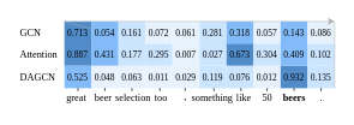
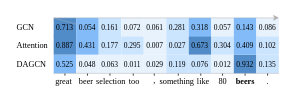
  <mxCell id="0" />
  <mxCell id="1" parent="0" />
  <mxCell id="2" value="&lt;font style=&quot;font-size: 10px;&quot;&gt;0.525&lt;/font&gt;" style="whiteSpace=wrap;html=1;strokeColor=none;fillColor=#82BBF8;fontSize=10;fontFamily=Times New Roman;" parent="1" vertex="1"><mxGeometry x="71" y="72" width="30" height="25" as="geometry" /></mxCell>
  <mxCell id="3" value="&lt;font style=&quot;font-size: 10px;&quot;&gt;0.048&lt;/font&gt;" style="whiteSpace=wrap;html=1;fillColor=#E7F2FD;strokeColor=none;fontSize=10;fontFamily=Times New Roman;" parent="1" vertex="1"><mxGeometry x="101" y="72" width="30" height="25" as="geometry" /></mxCell>
  <mxCell id="4" value="&lt;font style=&quot;font-size: 10px;&quot;&gt;0.063&lt;/font&gt;" style="whiteSpace=wrap;html=1;strokeColor=none;fillColor=#E7F2FD;fontSize=10;fontFamily=Times New Roman;" parent="1" vertex="1"><mxGeometry x="131" y="72" width="30" height="25" as="geometry" /></mxCell>
  <mxCell id="5" value="&lt;font style=&quot;font-size: 10px;&quot;&gt;0.011&lt;/font&gt;" style="whiteSpace=wrap;html=1;fillColor=#E7F2FD;strokeColor=none;fontSize=10;fontFamily=Times New Roman;" parent="1" vertex="1"><mxGeometry x="161" y="72" width="30" height="25" as="geometry" /></mxCell>
  <mxCell id="6" value="&lt;font style=&quot;font-size: 10px;&quot;&gt;0.029&lt;/font&gt;" style="whiteSpace=wrap;html=1;strokeColor=none;fillColor=#E7F2FD;fontSize=10;fontFamily=Times New Roman;" parent="1" vertex="1"><mxGeometry x="191" y="72" width="30" height="25" as="geometry" /></mxCell>
  <mxCell id="7" value="&lt;font style=&quot;font-size: 10px;&quot;&gt;0.119&lt;/font&gt;" style="whiteSpace=wrap;html=1;fillColor=#CCE5FF;strokeColor=none;fontSize=10;fontFamily=Times New Roman;" parent="1" vertex="1"><mxGeometry x="221" y="72" width="30" height="25" as="geometry" /></mxCell>
  <mxCell id="8" value="&lt;font style=&quot;font-size: 10px;&quot;&gt;0.076&lt;/font&gt;" style="whiteSpace=wrap;html=1;strokeColor=none;fillColor=#CCE5FF;fontSize=10;fontFamily=Times New Roman;" parent="1" vertex="1"><mxGeometry x="251" y="72" width="30" height="25" as="geometry" /></mxCell>
  <mxCell id="9" value="&lt;font style=&quot;font-size: 10px;&quot;&gt;0.012&lt;/font&gt;" style="whiteSpace=wrap;html=1;fillColor=#E7F2FD;strokeColor=none;fontSize=10;fontFamily=Times New Roman;" parent="1" vertex="1"><mxGeometry x="281" y="72" width="30" height="25" as="geometry" /></mxCell>
  <mxCell id="10" value="&lt;font style=&quot;font-size: 10px;&quot;&gt;0.932&lt;/font&gt;" style="whiteSpace=wrap;html=1;strokeColor=none;fillColor=#518CC9;fontSize=10;fontFamily=Times New Roman;" parent="1" vertex="1"><mxGeometry x="311" y="72" width="30" height="25" as="geometry" /></mxCell>
  <mxCell id="11" value="&lt;font style=&quot;font-size: 10px;&quot;&gt;0.135&lt;/font&gt;" style="whiteSpace=wrap;html=1;fillColor=#cce5ff;strokeColor=none;fontSize=10;fontFamily=Times New Roman;" parent="1" vertex="1"><mxGeometry x="341" y="72" width="30" height="25" as="geometry" /></mxCell>
  <mxCell id="12" value="&lt;font style=&quot;font-size: 11px;&quot;&gt;beer&lt;/font&gt;" style="text;html=1;align=center;verticalAlign=bottom;resizable=0;points=[];autosize=1;strokeColor=none;fillColor=none;fontSize=11;fontFamily=Times New Roman;" parent="1" vertex="1"><mxGeometry x="94" y="86" width="40" height="30" as="geometry" /></mxCell>
  <mxCell id="13" value="&lt;font style=&quot;font-size: 11px;&quot;&gt;selection&lt;/font&gt;" style="text;html=1;align=center;verticalAlign=bottom;resizable=0;points=[];autosize=1;strokeColor=none;fillColor=none;fontSize=11;fontFamily=Times New Roman;" parent="1" vertex="1"><mxGeometry x="117" y="86" width="60" height="30" as="geometry" /></mxCell>
  <mxCell id="14" value="&lt;font style=&quot;font-size: 11px;&quot;&gt;too&lt;/font&gt;" style="text;html=1;align=center;verticalAlign=bottom;resizable=0;points=[];autosize=1;strokeColor=none;fillColor=none;fontSize=11;fontFamily=Times New Roman;" parent="1" vertex="1"><mxGeometry x="158" y="86" width="40" height="30" as="geometry" /></mxCell>
  <mxCell id="15" value="&lt;font style=&quot;font-size: 11px;&quot;&gt;,&lt;/font&gt;" style="text;html=1;align=center;verticalAlign=bottom;resizable=0;points=[];autosize=1;strokeColor=none;fillColor=none;fontSize=11;fontFamily=Times New Roman;" parent="1" vertex="1"><mxGeometry x="190" y="85" width="30" height="30" as="geometry" /></mxCell>
  <mxCell id="16" value="&lt;font style=&quot;font-size: 11px;&quot;&gt;something&lt;/font&gt;" style="text;html=1;align=center;verticalAlign=bottom;resizable=0;points=[];autosize=1;strokeColor=none;fillColor=none;fontSize=11;fontFamily=Times New Roman;" parent="1" vertex="1"><mxGeometry x="200" y="86" width="70" height="30" as="geometry" /></mxCell>
  <mxCell id="17" value="&lt;span style=&quot;font-size: 11px;&quot;&gt;like&lt;/span&gt;" style="text;html=1;align=center;verticalAlign=bottom;resizable=0;points=[];autosize=1;strokeColor=none;fillColor=none;fontSize=11;fontFamily=Times New Roman;" parent="1" vertex="1"><mxGeometry x="250" y="86" width="40" height="30" as="geometry" /></mxCell>
- <mxCell id="18" value="&lt;span style=&quot;font-size: 11px;&quot;&gt;50&lt;/span&gt;" style="text;html=1;align=center;verticalAlign=bottom;resizable=0;points=[];autosize=1;strokeColor=none;fillColor=none;fontSize=11;fontFamily=Times New Roman;" parent="1" vertex="1"><mxGeometry x="281" y="86" width="30" height="30" as="geometry" /></mxCell>
+ <mxCell id="18" value="&lt;span style=&quot;font-size: 11px;&quot;&gt;80&lt;/span&gt;" style="text;html=1;align=center;verticalAlign=bottom;resizable=0;points=[];autosize=1;strokeColor=none;fillColor=none;fontSize=11;fontFamily=Times New Roman;" parent="1" vertex="1"><mxGeometry x="281" y="86" width="30" height="30" as="geometry" /></mxCell>
  <mxCell id="19" value="&lt;span style=&quot;font-size: 11px;&quot;&gt;&lt;b style=&quot;font-size: 11px;&quot;&gt;beers&lt;/b&gt;&lt;/span&gt;" style="text;html=1;align=center;verticalAlign=bottom;resizable=0;points=[];autosize=1;strokeColor=none;fillColor=none;fontSize=11;fontFamily=Times New Roman;" parent="1" vertex="1"><mxGeometry x="301" y="86" width="50" height="30" as="geometry" /></mxCell>
  <mxCell id="20" value="&lt;span style=&quot;font-size: 11px;&quot;&gt;.&lt;/span&gt;" style="text;html=1;align=center;verticalAlign=bottom;resizable=0;points=[];autosize=1;strokeColor=none;fillColor=none;fontSize=11;fontFamily=Times New Roman;" parent="1" vertex="1"><mxGeometry x="341" y="86" width="30" height="30" as="geometry" /></mxCell>
  <mxCell id="21" value="&lt;font style=&quot;font-size: 10px;&quot;&gt;0.887&lt;/font&gt;" style="whiteSpace=wrap;html=1;strokeColor=none;fillColor=#518CC9;fontSize=10;fontFamily=Times New Roman;" parent="1" vertex="1"><mxGeometry x="71" y="47" width="30" height="25" as="geometry" /></mxCell>
  <mxCell id="22" value="&lt;font style=&quot;font-size: 10px;&quot;&gt;0.431&lt;/font&gt;" style="whiteSpace=wrap;html=1;fillColor=#82BBF8;strokeColor=none;fontSize=10;fontFamily=Times New Roman;" parent="1" vertex="1"><mxGeometry x="101" y="47" width="30" height="25" as="geometry" /></mxCell>
  <mxCell id="23" value="&lt;font style=&quot;font-size: 10px;&quot;&gt;0.177&lt;/font&gt;" style="whiteSpace=wrap;html=1;strokeColor=none;fillColor=#cce5ff;fontSize=10;fontFamily=Times New Roman;" parent="1" vertex="1"><mxGeometry x="131" y="47" width="30" height="25" as="geometry" /></mxCell>
  <mxCell id="24" value="&lt;font style=&quot;font-size: 10px;&quot;&gt;0.295&lt;/font&gt;" style="whiteSpace=wrap;html=1;fillColor=#cce5ff;strokeColor=none;fontSize=10;fontFamily=Times New Roman;" parent="1" vertex="1"><mxGeometry x="161" y="47" width="30" height="25" as="geometry" /></mxCell>
  <mxCell id="25" value="&lt;font style=&quot;font-size: 10px;&quot;&gt;0.007&lt;/font&gt;" style="whiteSpace=wrap;html=1;strokeColor=none;fillColor=#e7f2fd;fontSize=10;fontFamily=Times New Roman;" parent="1" vertex="1"><mxGeometry x="191" y="47" width="30" height="25" as="geometry" /></mxCell>
  <mxCell id="26" value="&lt;font style=&quot;font-size: 10px;&quot;&gt;0.027&lt;/font&gt;" style="whiteSpace=wrap;html=1;fillColor=#CCE5FF;strokeColor=none;fontSize=10;fontFamily=Times New Roman;" parent="1" vertex="1"><mxGeometry x="221" y="47" width="30" height="25" as="geometry" /></mxCell>
  <mxCell id="27" value="&lt;font style=&quot;font-size: 10px;&quot;&gt;0.673&lt;/font&gt;" style="whiteSpace=wrap;html=1;strokeColor=none;fillColor=#518CC9;fontSize=10;fontFamily=Times New Roman;" parent="1" vertex="1"><mxGeometry x="251" y="47" width="30" height="25" as="geometry" /></mxCell>
  <mxCell id="28" value="&lt;font style=&quot;font-size: 10px;&quot;&gt;0.304&lt;/font&gt;" style="whiteSpace=wrap;html=1;fillColor=#cce5ff;strokeColor=none;fontSize=10;fontFamily=Times New Roman;" parent="1" vertex="1"><mxGeometry x="281" y="47" width="30" height="25" as="geometry" /></mxCell>
  <mxCell id="29" value="&lt;font style=&quot;font-size: 10px;&quot;&gt;0.409&lt;/font&gt;" style="whiteSpace=wrap;html=1;strokeColor=none;fillColor=#82BBF8;fontSize=10;fontFamily=Times New Roman;" parent="1" vertex="1"><mxGeometry x="311" y="47" width="30" height="25" as="geometry" /></mxCell>
  <mxCell id="30" value="&lt;font style=&quot;font-size: 10px;&quot;&gt;0.102&lt;/font&gt;" style="whiteSpace=wrap;html=1;fillColor=#cce5ff;strokeColor=none;fontSize=10;fontFamily=Times New Roman;" parent="1" vertex="1"><mxGeometry x="341" y="47" width="30" height="25" as="geometry" /></mxCell>
  <mxCell id="31" value="&lt;font style=&quot;font-size: 10px;&quot;&gt;0.713&lt;/font&gt;" style="whiteSpace=wrap;html=1;strokeColor=none;fillColor=#518CC9;fontSize=10;fontFamily=Times New Roman;" parent="1" vertex="1"><mxGeometry x="71" y="23" width="30" height="25" as="geometry" /></mxCell>
  <mxCell id="32" value="&lt;font style=&quot;font-size: 10px;&quot;&gt;0.054&lt;/font&gt;" style="whiteSpace=wrap;html=1;fillColor=#82bbf8;strokeColor=none;fontSize=10;fontFamily=Times New Roman;" parent="1" vertex="1"><mxGeometry x="101" y="23" width="30" height="25" as="geometry" /></mxCell>
  <mxCell id="33" value="0.161" style="whiteSpace=wrap;html=1;strokeColor=none;fillColor=#CCE5FF;fontSize=10;fontFamily=Times New Roman;" parent="1" vertex="1"><mxGeometry x="131" y="23" width="30" height="25" as="geometry" /></mxCell>
  <mxCell id="34" value="&lt;font style=&quot;font-size: 10px;&quot;&gt;0.072&lt;/font&gt;" style="whiteSpace=wrap;html=1;fillColor=#E7F2FD;strokeColor=none;fontSize=10;fontFamily=Times New Roman;" parent="1" vertex="1"><mxGeometry x="161" y="23" width="30" height="25" as="geometry" /></mxCell>
  <mxCell id="35" value="&lt;font style=&quot;font-size: 10px;&quot;&gt;0.061&lt;/font&gt;" style="whiteSpace=wrap;html=1;strokeColor=none;fillColor=#E7F2FD;fontSize=10;fontFamily=Times New Roman;" parent="1" vertex="1"><mxGeometry x="191" y="23" width="30" height="25" as="geometry" /></mxCell>
  <mxCell id="36" value="0.281" style="whiteSpace=wrap;html=1;fillColor=#cce5ff;strokeColor=none;fontSize=10;fontFamily=Times New Roman;" parent="1" vertex="1"><mxGeometry x="221" y="23" width="30" height="25" as="geometry" /></mxCell>
  <mxCell id="37" value="&lt;font style=&quot;font-size: 10px;&quot;&gt;0.318&lt;/font&gt;" style="whiteSpace=wrap;html=1;strokeColor=none;fillColor=#82BBF8;fontSize=10;fontFamily=Times New Roman;" parent="1" vertex="1"><mxGeometry x="251" y="23" width="30" height="25" as="geometry" /></mxCell>
  <mxCell id="38" value="&lt;font style=&quot;font-size: 10px;&quot;&gt;0.057&lt;/font&gt;" style="whiteSpace=wrap;html=1;fillColor=#E7F2FD;strokeColor=none;fontSize=10;fontFamily=Times New Roman;" parent="1" vertex="1"><mxGeometry x="281" y="23" width="30" height="25" as="geometry" /></mxCell>
  <mxCell id="39" value="&lt;font style=&quot;font-size: 10px;&quot;&gt;0.143&lt;/font&gt;" style="whiteSpace=wrap;html=1;strokeColor=none;fillColor=#82BBF8;fontSize=10;fontFamily=Times New Roman;" parent="1" vertex="1"><mxGeometry x="311" y="23" width="30" height="25" as="geometry" /></mxCell>
  <mxCell id="40" value="&lt;font style=&quot;font-size: 10px;&quot;&gt;0.086&lt;/font&gt;" style="whiteSpace=wrap;html=1;fillColor=#E7F2FD;strokeColor=none;fontSize=10;fontFamily=Times New Roman;" parent="1" vertex="1"><mxGeometry x="341" y="23" width="30" height="25" as="geometry" /></mxCell>
  <mxCell id="41" value="DAGCN" style="text;html=1;align=left;verticalAlign=middle;resizable=0;points=[];autosize=1;strokeColor=none;fillColor=none;fontSize=11;fontFamily=Times New Roman;" parent="1" vertex="1"><mxGeometry x="20" y="69.5" width="60" height="30" as="geometry" /></mxCell>
  <mxCell id="42" value="GCN" style="text;html=1;align=left;verticalAlign=middle;resizable=0;points=[];autosize=1;strokeColor=none;fillColor=none;fontSize=11;fontFamily=Times New Roman;" parent="1" vertex="1"><mxGeometry x="20" y="20.5" width="50" height="30" as="geometry" /></mxCell>
  <mxCell id="43" value="Attention" style="text;html=1;align=left;verticalAlign=middle;resizable=0;points=[];autosize=1;strokeColor=none;fillColor=none;fontSize=11;fontFamily=Times New Roman;" parent="1" vertex="1"><mxGeometry x="20" y="44.5" width="70" height="30" as="geometry" /></mxCell>
  <mxCell id="44" value="&lt;font style=&quot;font-size: 11px;&quot;&gt;great&lt;/font&gt;" style="text;html=1;align=center;verticalAlign=bottom;resizable=0;points=[];autosize=1;strokeColor=none;fillColor=none;fontSize=11;fontFamily=Times New Roman;rotation=0;" parent="1" vertex="1"><mxGeometry x="59" y="86" width="50" height="30" as="geometry" /></mxCell>
  <mxCell id="45" value="" style="endArrow=none;html=1;rounded=0;fontFamily=Times New Roman;fontSize=11;verticalAlign=bottom;" edge="1" parent="1"><mxGeometry width="50" height="50" relative="1" as="geometry"><mxPoint x="116" y="100" as="sourcePoint" /><mxPoint x="116" y="97" as="targetPoint" /></mxGeometry></mxCell>
  <mxCell id="46" value="" style="endArrow=none;html=1;rounded=0;fontFamily=Times New Roman;fontSize=11;verticalAlign=bottom;" edge="1" parent="1"><mxGeometry width="50" height="50" relative="1" as="geometry"><mxPoint x="146" y="100" as="sourcePoint" /><mxPoint x="146" y="97" as="targetPoint" /></mxGeometry></mxCell>
  <mxCell id="47" value="" style="endArrow=none;html=1;rounded=0;fontFamily=Times New Roman;fontSize=11;verticalAlign=bottom;" edge="1" parent="1"><mxGeometry width="50" height="50" relative="1" as="geometry"><mxPoint x="177" y="100" as="sourcePoint" /><mxPoint x="177" y="97" as="targetPoint" /></mxGeometry></mxCell>
  <mxCell id="48" value="" style="endArrow=none;html=1;rounded=0;fontFamily=Times New Roman;fontSize=11;verticalAlign=bottom;" edge="1" parent="1"><mxGeometry width="50" height="50" relative="1" as="geometry"><mxPoint x="205" y="100" as="sourcePoint" /><mxPoint x="205" y="97" as="targetPoint" /></mxGeometry></mxCell>
  <mxCell id="49" value="" style="endArrow=none;html=1;rounded=0;fontFamily=Times New Roman;fontSize=11;verticalAlign=bottom;" edge="1" parent="1"><mxGeometry width="50" height="50" relative="1" as="geometry"><mxPoint x="237" y="100" as="sourcePoint" /><mxPoint x="237" y="97" as="targetPoint" /></mxGeometry></mxCell>
  <mxCell id="50" value="" style="endArrow=none;html=1;rounded=0;fontFamily=Times New Roman;fontSize=11;verticalAlign=bottom;" edge="1" parent="1"><mxGeometry width="50" height="50" relative="1" as="geometry"><mxPoint x="267" y="100" as="sourcePoint" /><mxPoint x="267" y="97" as="targetPoint" /></mxGeometry></mxCell>
  <mxCell id="51" value="" style="endArrow=none;html=1;rounded=0;fontFamily=Times New Roman;fontSize=11;verticalAlign=bottom;" edge="1" parent="1"><mxGeometry width="50" height="50" relative="1" as="geometry"><mxPoint x="296" y="100" as="sourcePoint" /><mxPoint x="296" y="97" as="targetPoint" /></mxGeometry></mxCell>
  <mxCell id="52" value="" style="endArrow=none;html=1;rounded=0;fontFamily=Times New Roman;fontSize=11;verticalAlign=bottom;" edge="1" parent="1"><mxGeometry width="50" height="50" relative="1" as="geometry"><mxPoint x="326" y="100" as="sourcePoint" /><mxPoint x="326" y="97" as="targetPoint" /></mxGeometry></mxCell>
  <mxCell id="53" value="" style="endArrow=none;html=1;rounded=0;fontFamily=Times New Roman;fontSize=11;verticalAlign=bottom;" edge="1" parent="1"><mxGeometry width="50" height="50" relative="1" as="geometry"><mxPoint x="86" y="100" as="sourcePoint" /><mxPoint x="86" y="97" as="targetPoint" /></mxGeometry></mxCell>
  <mxCell id="54" value="" style="endArrow=none;html=1;rounded=0;fontFamily=Times New Roman;fontSize=11;verticalAlign=bottom;" edge="1" parent="1"><mxGeometry width="50" height="50" relative="1" as="geometry"><mxPoint x="356" y="100" as="sourcePoint" /><mxPoint x="356" y="97" as="targetPoint" /></mxGeometry></mxCell>
+ <mxCell id="55" value="" style="endArrow=none;html=1;rounded=0;strokeColor=#adadad;strokeWidth=0.6;exitX=1;exitY=1;exitDx=0;exitDy=0;entryX=0;entryY=1;entryDx=0;entryDy=0;verticalAlign=bottom;" edge="1" parent="1" source="11" target="2"><mxGeometry width="50" height="50" relative="1" as="geometry"><mxPoint x="341" y="97" as="sourcePoint" /><mxPoint x="71" y="97" as="targetPoint" /></mxGeometry></mxCell>
  <mxCell id="56" value="" style="endArrow=classic;html=1;rounded=0;exitX=0;exitY=0;exitDx=0;exitDy=0;entryX=1;entryY=0;entryDx=0;entryDy=0;strokeColor=#adadad;strokeWidth=0.6;" edge="1" parent="1" source="31" target="40"><mxGeometry width="50" height="50" relative="1" as="geometry"><mxPoint x="158" y="-8" as="sourcePoint" /><mxPoint x="428" y="-8" as="targetPoint" /></mxGeometry></mxCell>
- <mxCell id="57" value="" style="endArrow=none;html=1;rounded=0;exitX=1;exitY=0;exitDx=0;exitDy=0;entryX=1;entryY=1;entryDx=0;entryDy=0;strokeColor=#adadad;strokeWidth=0.6;" edge="1" parent="1" source="40" target="11"><mxGeometry width="50" height="50" relative="1" as="geometry"><mxPoint x="81" y="33" as="sourcePoint" /><mxPoint x="381" y="33" as="targetPoint" /></mxGeometry></mxCell>
  <mxCell id="58" value="" style="endArrow=none;html=1;rounded=0;exitX=0;exitY=0;exitDx=0;exitDy=0;strokeColor=#adadad;strokeWidth=0.6;" edge="1" parent="1" source="31" target="32"><mxGeometry width="50" height="50" relative="1" as="geometry"><mxPoint x="381" y="33" as="sourcePoint" /><mxPoint x="31" y="139" as="targetPoint" /></mxGeometry></mxCell>
